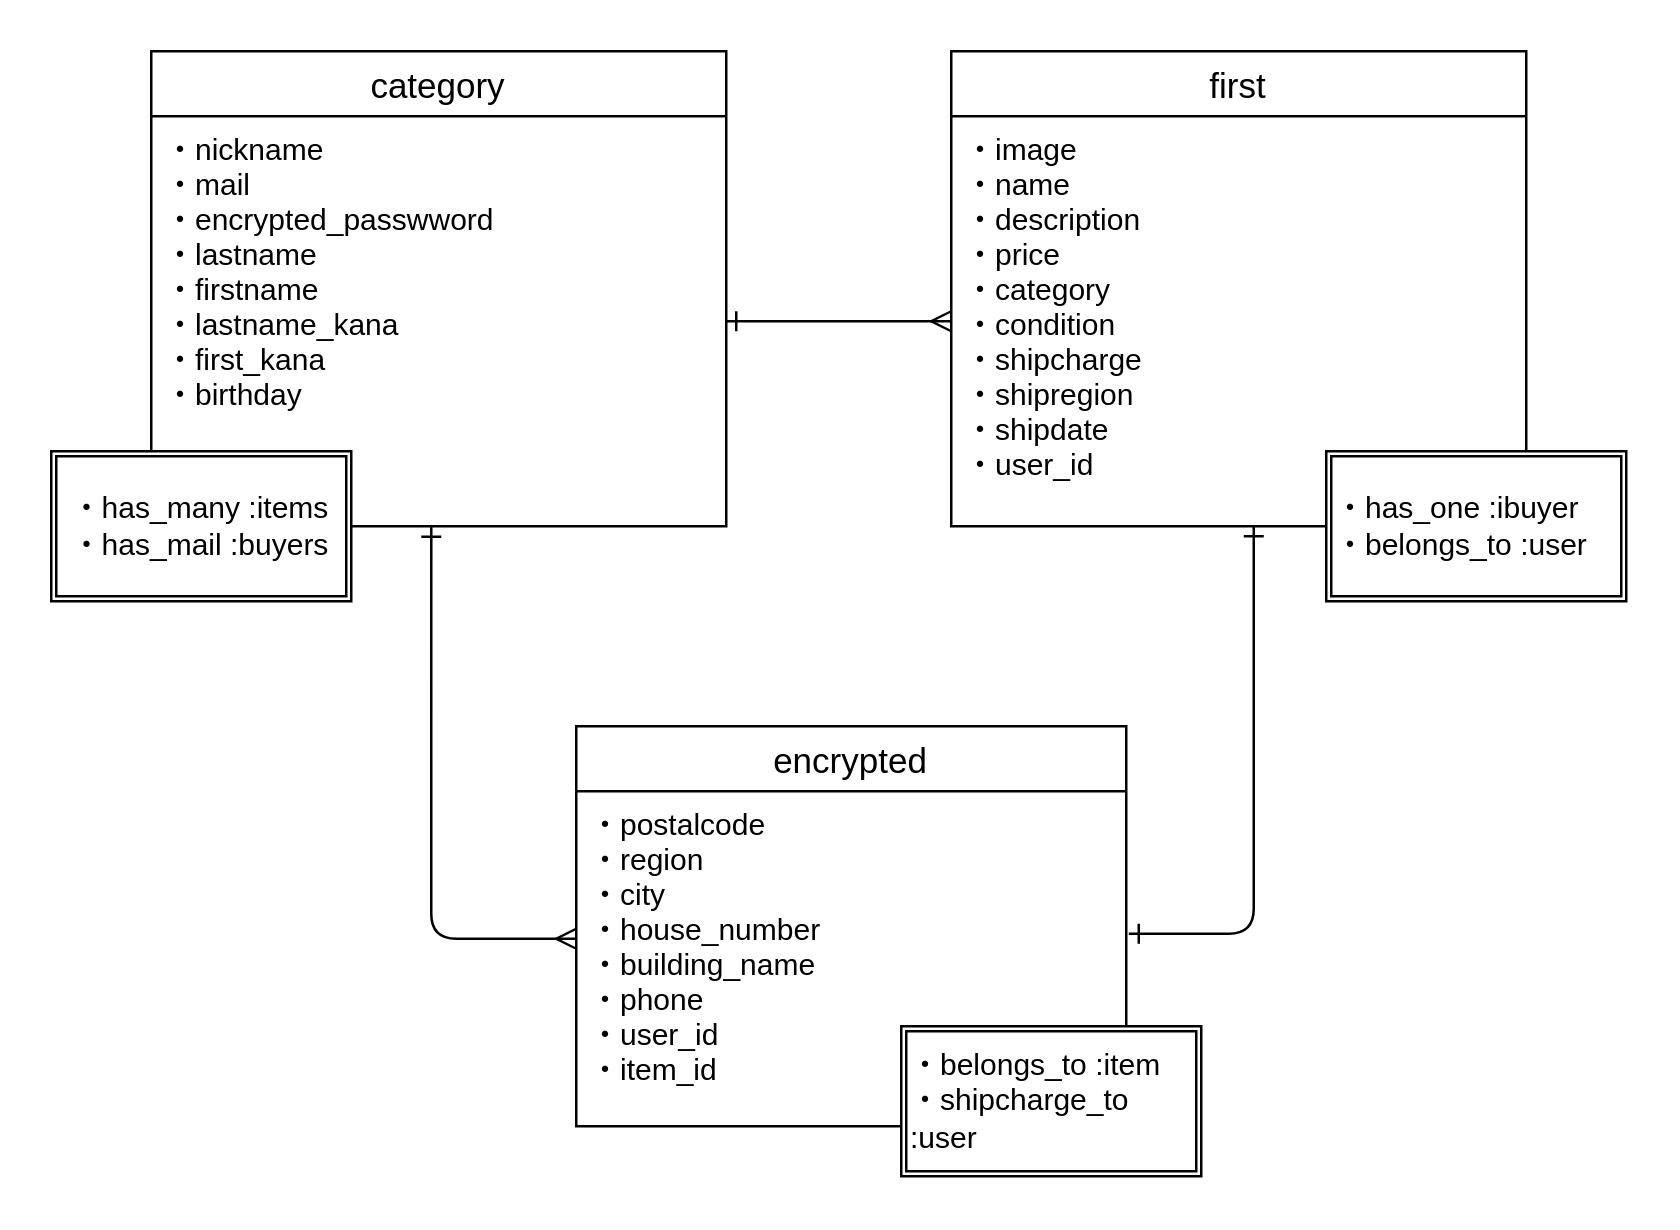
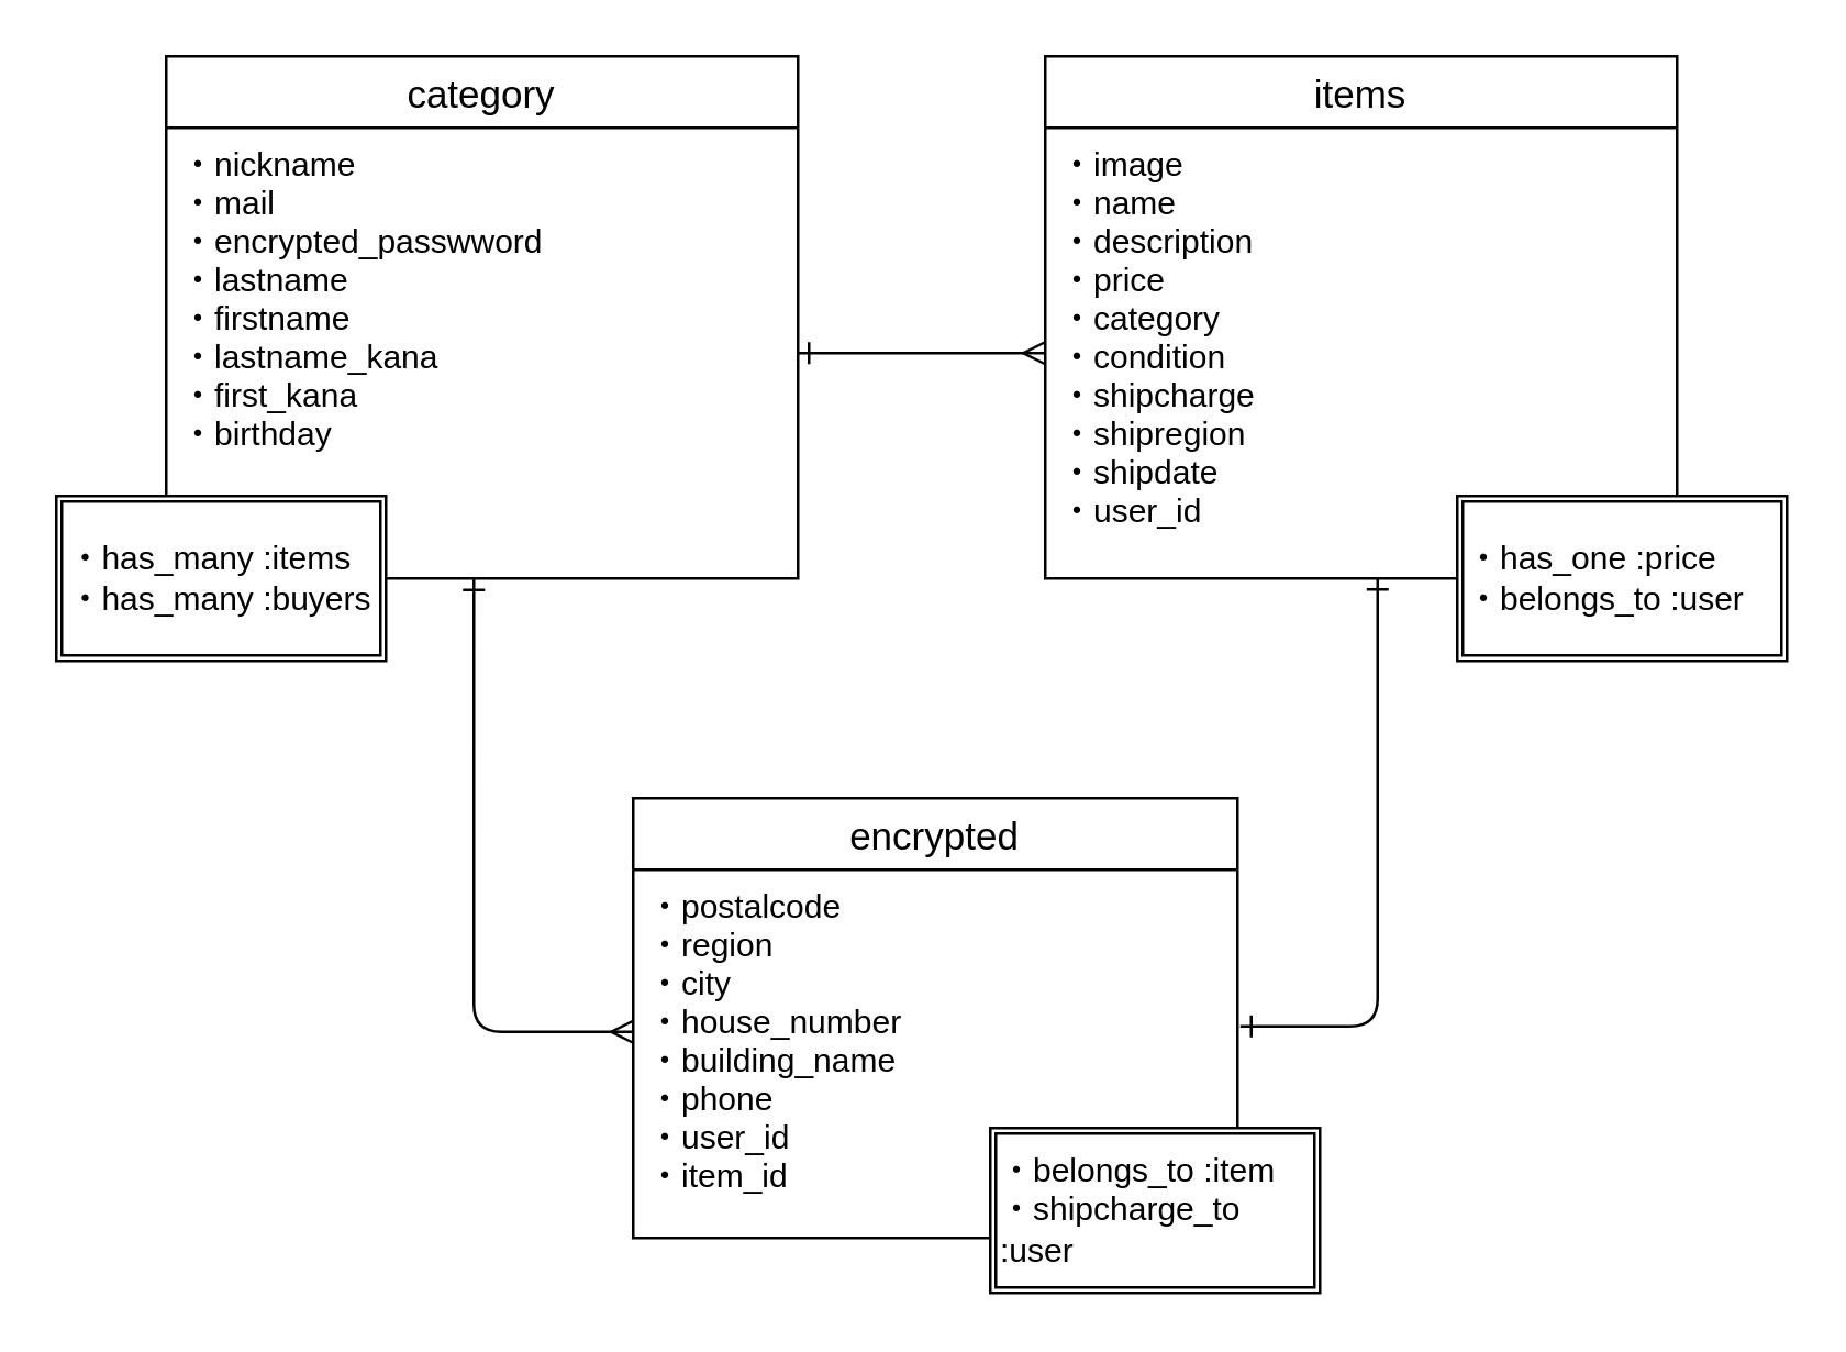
  <mxCell id="0" />
  <mxCell id="1" parent="0" />
  <mxCell id="2" value="category" style="swimlane;fontStyle=0;childLayout=stackLayout;horizontal=1;startSize=26;horizontalStack=0;resizeParent=1;resizeParentMax=0;resizeLast=0;collapsible=1;marginBottom=0;align=center;fontSize=14;" vertex="1" parent="1"><mxGeometry x="60" y="20" width="230" height="190" as="geometry" /></mxCell>
  <mxCell id="3" value="・nickname&#10;・mail&#10;・encrypted_passwword&#10;・lastname&#10;・firstname&#10;・lastname_kana&#10;・first_kana&#10;・birthday" style="text;strokeColor=none;fillColor=none;spacingLeft=4;spacingRight=4;overflow=hidden;rotatable=0;points=[[0,0.5],[1,0.5]];portConstraint=eastwest;fontSize=12;" vertex="1" parent="2"><mxGeometry y="26" width="230" height="164" as="geometry" /></mxCell>
- <mxCell id="4" value="first" style="swimlane;fontStyle=0;childLayout=stackLayout;horizontal=1;startSize=26;horizontalStack=0;resizeParent=1;resizeParentMax=0;resizeLast=0;collapsible=1;marginBottom=0;align=center;fontSize=14;" vertex="1" parent="1"><mxGeometry x="380" y="20" width="230" height="190" as="geometry" /></mxCell>
+ <mxCell id="4" value="items" style="swimlane;fontStyle=0;childLayout=stackLayout;horizontal=1;startSize=26;horizontalStack=0;resizeParent=1;resizeParentMax=0;resizeLast=0;collapsible=1;marginBottom=0;align=center;fontSize=14;" vertex="1" parent="1"><mxGeometry x="380" y="20" width="230" height="190" as="geometry" /></mxCell>
  <mxCell id="5" value="・image&#10;・name&#10;・description&#10;・price&#10;・category&#10;・condition&#10;・shipcharge&#10;・shipregion&#10;・shipdate&#10;・user_id" style="text;strokeColor=none;fillColor=none;spacingLeft=4;spacingRight=4;overflow=hidden;rotatable=0;points=[[0,0.5],[1,0.5]];portConstraint=eastwest;fontSize=12;" vertex="1" parent="4"><mxGeometry y="26" width="230" height="164" as="geometry" /></mxCell>
  <mxCell id="6" value="encrypted" style="swimlane;fontStyle=0;childLayout=stackLayout;horizontal=1;startSize=26;horizontalStack=0;resizeParent=1;resizeParentMax=0;resizeLast=0;collapsible=1;marginBottom=0;align=center;fontSize=14;" vertex="1" parent="1"><mxGeometry x="230" y="290" width="220" height="160" as="geometry" /></mxCell>
  <mxCell id="7" value="・postalcode&#10;・region&#10;・city&#10;・house_number&#10;・building_name&#10;・phone&#10;・user_id&#10;・item_id" style="text;strokeColor=none;fillColor=none;spacingLeft=4;spacingRight=4;overflow=hidden;rotatable=0;points=[[0,0.5],[1,0.5]];portConstraint=eastwest;fontSize=12;" vertex="1" parent="6"><mxGeometry y="26" width="220" height="134" as="geometry" /></mxCell>
  <mxCell id="8" style="edgeStyle=none;html=1;exitX=1;exitY=0.5;exitDx=0;exitDy=0;entryX=0;entryY=0.5;entryDx=0;entryDy=0;startArrow=ERone;startFill=0;endArrow=ERmany;endFill=0;" edge="1" parent="1" source="3" target="5"><mxGeometry relative="1" as="geometry" /></mxCell>
  <mxCell id="9" style="edgeStyle=none;html=1;exitX=0;exitY=0.5;exitDx=0;exitDy=0;entryX=0.487;entryY=0.989;entryDx=0;entryDy=0;entryPerimeter=0;startArrow=ERmany;startFill=0;endArrow=ERone;endFill=0;" edge="1" parent="1"><mxGeometry relative="1" as="geometry"><mxPoint x="230" y="375" as="sourcePoint" /><mxPoint x="172.01" y="210.196" as="targetPoint" /><Array as="points"><mxPoint x="172" y="375" /><mxPoint x="172" y="312" /></Array></mxGeometry></mxCell>
  <mxCell id="10" style="edgeStyle=none;html=1;exitX=1;exitY=0.5;exitDx=0;exitDy=0;startArrow=ERone;startFill=0;endArrow=ERone;endFill=0;" edge="1" parent="1"><mxGeometry relative="1" as="geometry"><mxPoint x="451" y="373" as="sourcePoint" /><mxPoint x="501" y="210" as="targetPoint" /><Array as="points"><mxPoint x="501" y="373" /></Array></mxGeometry></mxCell>
- <mxCell id="11" value="&lt;div style=&quot;text-align: left&quot;&gt;&lt;span&gt;・has_many :items&lt;/span&gt;&lt;/div&gt;&lt;div style=&quot;text-align: left&quot;&gt;&lt;span&gt;・has_mail :buyers&lt;/span&gt;&lt;/div&gt;" style="shape=ext;double=1;rounded=0;whiteSpace=wrap;html=1;" vertex="1" parent="1"><mxGeometry x="20" y="180" width="120" height="60" as="geometry" /></mxCell>
+ <mxCell id="11" value="&lt;div style=&quot;text-align: left&quot;&gt;&lt;span&gt;・has_many :items&lt;/span&gt;&lt;/div&gt;&lt;div style=&quot;text-align: left&quot;&gt;&lt;span&gt;・has_many :buyers&lt;/span&gt;&lt;/div&gt;" style="shape=ext;double=1;rounded=0;whiteSpace=wrap;html=1;" vertex="1" parent="1"><mxGeometry x="20" y="180" width="120" height="60" as="geometry" /></mxCell>
  <mxCell id="12" value="&lt;div&gt;&lt;span&gt;・belongs_to :item&lt;/span&gt;&lt;/div&gt;&lt;div&gt;&lt;span&gt;・shipcharge_to :user&lt;/span&gt;&lt;/div&gt;" style="shape=ext;double=1;rounded=0;whiteSpace=wrap;html=1;align=left;" vertex="1" parent="1"><mxGeometry x="360" y="410" width="120" height="60" as="geometry" /></mxCell>
- <mxCell id="13" value="&lt;div&gt;&lt;span&gt;・has_one :ibuyer&lt;/span&gt;&lt;/div&gt;&lt;div&gt;&lt;span&gt;・belongs_to :user&lt;/span&gt;&lt;/div&gt;" style="shape=ext;double=1;rounded=0;whiteSpace=wrap;html=1;align=left;" vertex="1" parent="1"><mxGeometry x="530" y="180" width="120" height="60" as="geometry" /></mxCell>
+ <mxCell id="13" value="&lt;div&gt;&lt;span&gt;・has_one :price&lt;/span&gt;&lt;/div&gt;&lt;div&gt;&lt;span&gt;・belongs_to :user&lt;/span&gt;&lt;/div&gt;" style="shape=ext;double=1;rounded=0;whiteSpace=wrap;html=1;align=left;" vertex="1" parent="1"><mxGeometry x="530" y="180" width="120" height="60" as="geometry" /></mxCell>
